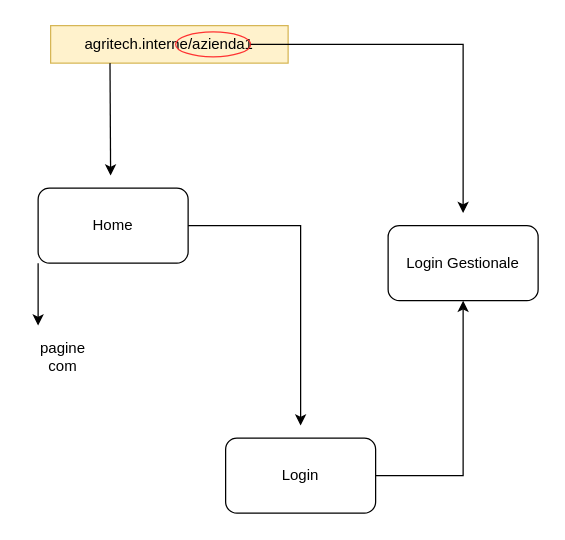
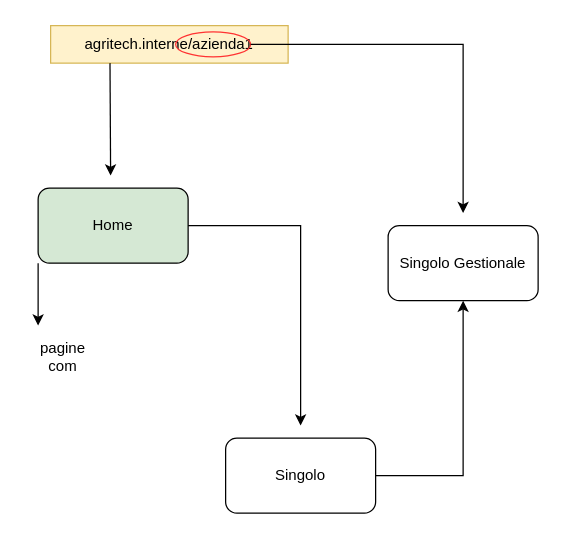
  <mxCell id="0" />
  <mxCell id="1" parent="0" />
  <mxCell id="2" value="agritech.interne/azienda1" style="text;strokeColor=#d6b656;align=center;fillColor=#fff2cc;html=1;verticalAlign=middle;whiteSpace=wrap;rounded=0;" vertex="1" parent="1"><mxGeometry x="40" y="20" width="190" height="30" as="geometry" /></mxCell>
  <mxCell id="3" value="" style="ellipse;whiteSpace=wrap;html=1;fillColor=none;strokeColor=#FF3333;" vertex="1" parent="1"><mxGeometry x="140" y="25" width="60" height="20" as="geometry" /></mxCell>
  <mxCell id="4" value="" style="endArrow=classic;html=1;rounded=0;exitX=1;exitY=0.5;exitDx=0;exitDy=0;" edge="1" parent="1" source="3"><mxGeometry width="50" height="50" relative="1" as="geometry"><mxPoint x="240" y="190" as="sourcePoint" /><mxPoint x="370" y="170" as="targetPoint" /><Array as="points"><mxPoint x="370" y="35" /></Array></mxGeometry></mxCell>
- <mxCell id="5" value="Login Gestionale" style="rounded=1;whiteSpace=wrap;html=1;" vertex="1" parent="1"><mxGeometry x="310" y="180" width="120" height="60" as="geometry" /></mxCell>
+ <mxCell id="5" value="Singolo Gestionale" style="rounded=1;whiteSpace=wrap;html=1;" vertex="1" parent="1"><mxGeometry x="310" y="180" width="120" height="60" as="geometry" /></mxCell>
  <mxCell id="6" value="" style="endArrow=classic;html=1;rounded=0;exitX=0.25;exitY=1;exitDx=0;exitDy=0;" edge="1" parent="1" source="2"><mxGeometry width="50" height="50" relative="1" as="geometry"><mxPoint x="60" y="150" as="sourcePoint" /><mxPoint x="88" y="140" as="targetPoint" /></mxGeometry></mxCell>
- <mxCell id="7" value="Home" style="rounded=1;whiteSpace=wrap;html=1;" vertex="1" parent="1"><mxGeometry x="30" y="150" width="120" height="60" as="geometry" /></mxCell>
+ <mxCell id="7" value="Home" style="rounded=1;whiteSpace=wrap;html=1;fillColor=#d5e8d4;" vertex="1" parent="1"><mxGeometry x="30" y="150" width="120" height="60" as="geometry" /></mxCell>
  <mxCell id="8" value="" style="endArrow=classic;html=1;rounded=0;exitX=0;exitY=1;exitDx=0;exitDy=0;" edge="1" parent="1" source="7"><mxGeometry width="50" height="50" relative="1" as="geometry"><mxPoint x="50" y="330" as="sourcePoint" /><mxPoint x="30" y="260" as="targetPoint" /></mxGeometry></mxCell>
  <mxCell id="9" value="pagine com" style="text;strokeColor=none;align=center;fillColor=none;html=1;verticalAlign=middle;whiteSpace=wrap;rounded=0;" vertex="1" parent="1"><mxGeometry x="20" y="270" width="60" height="30" as="geometry" /></mxCell>
  <mxCell id="10" value="" style="endArrow=classic;html=1;rounded=0;exitX=1;exitY=0.5;exitDx=0;exitDy=0;" edge="1" parent="1" source="7"><mxGeometry width="50" height="50" relative="1" as="geometry"><mxPoint x="310" y="230" as="sourcePoint" /><mxPoint x="240" y="340" as="targetPoint" /><Array as="points"><mxPoint x="240" y="180" /></Array></mxGeometry></mxCell>
- <mxCell id="11" value="Login" style="rounded=1;whiteSpace=wrap;html=1;" vertex="1" parent="1"><mxGeometry x="180" y="350" width="120" height="60" as="geometry" /></mxCell>
+ <mxCell id="11" value="Singolo" style="rounded=1;whiteSpace=wrap;html=1;" vertex="1" parent="1"><mxGeometry x="180" y="350" width="120" height="60" as="geometry" /></mxCell>
  <mxCell id="12" value="" style="endArrow=classic;html=1;rounded=0;entryX=0.5;entryY=1;entryDx=0;entryDy=0;" edge="1" parent="1" target="5"><mxGeometry width="50" height="50" relative="1" as="geometry"><mxPoint x="300" y="380" as="sourcePoint" /><mxPoint x="350" y="330" as="targetPoint" /><Array as="points"><mxPoint x="370" y="380" /></Array></mxGeometry></mxCell>
